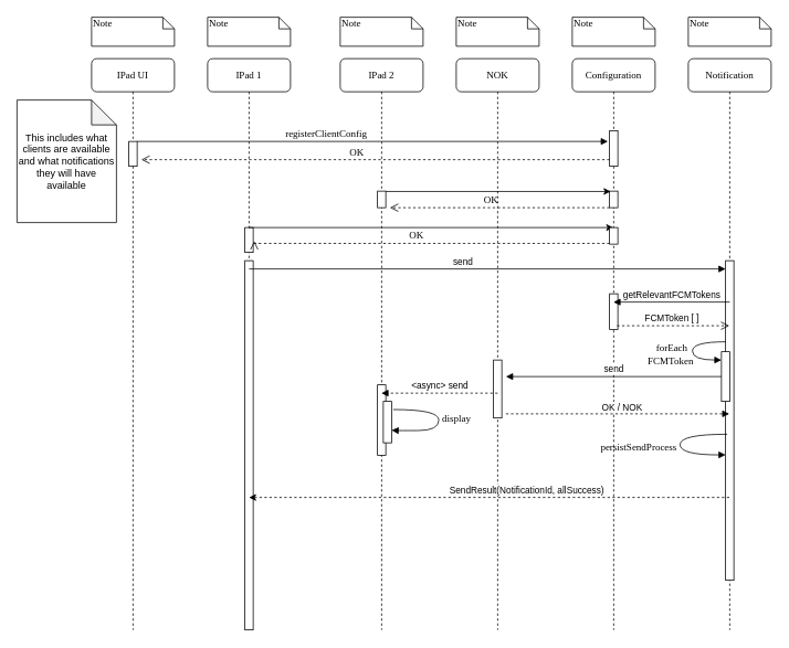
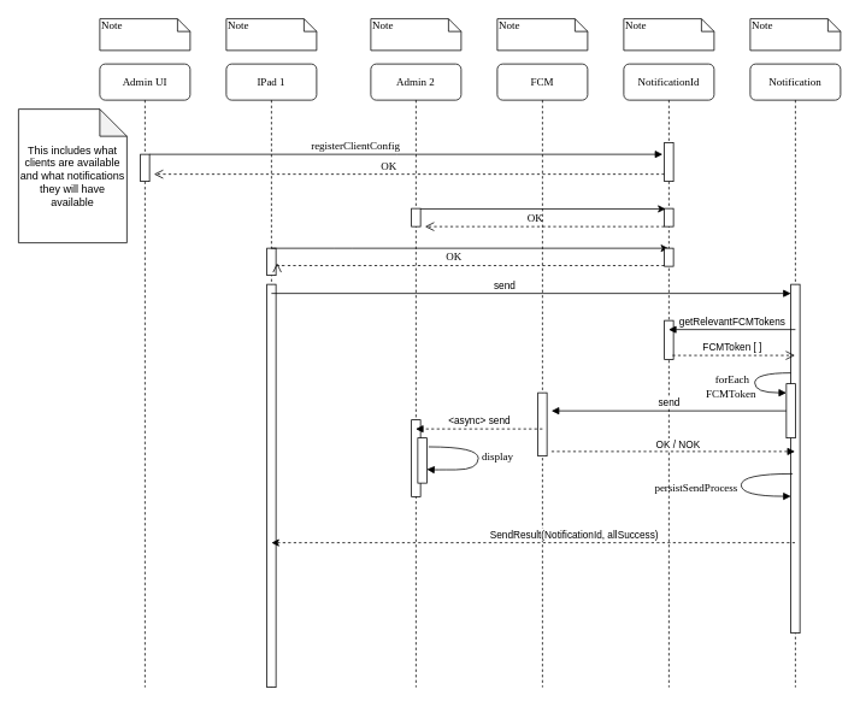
  <mxCell id="0" />
  <mxCell id="1" parent="0" />
  <mxCell id="2" value="IPad 1" style="shape=umlLifeline;perimeter=lifelinePerimeter;whiteSpace=wrap;html=1;container=1;collapsible=0;recursiveResize=0;outlineConnect=0;rounded=1;shadow=0;comic=0;labelBackgroundColor=none;strokeWidth=1;fontFamily=Verdana;fontSize=12;align=center;" parent="1" vertex="1"><mxGeometry x="250" y="70" width="100" height="690" as="geometry" /></mxCell>
  <mxCell id="3" value="" style="html=1;points=[];perimeter=orthogonalPerimeter;rounded=0;shadow=0;comic=0;labelBackgroundColor=none;strokeWidth=1;fontFamily=Verdana;fontSize=12;align=center;" parent="2" vertex="1"><mxGeometry x="45" y="204" width="10" height="30" as="geometry" /></mxCell>
  <mxCell id="4" value="" style="html=1;points=[];perimeter=orthogonalPerimeter;rounded=0;shadow=0;comic=0;labelBackgroundColor=none;strokeWidth=1;fontFamily=Verdana;fontSize=12;align=center;" parent="2" vertex="1"><mxGeometry x="45" y="244" width="10" height="446" as="geometry" /></mxCell>
  <mxCell id="5" value="send" style="html=1;verticalAlign=bottom;endArrow=block;" parent="2" target="24" edge="1"><mxGeometry x="-0.103" width="80" relative="1" as="geometry"><mxPoint x="50" y="254" as="sourcePoint" /><mxPoint x="620" y="254" as="targetPoint" /><mxPoint as="offset" /></mxGeometry></mxCell>
- <mxCell id="6" value="IPad 2" style="shape=umlLifeline;perimeter=lifelinePerimeter;whiteSpace=wrap;html=1;container=1;collapsible=0;recursiveResize=0;outlineConnect=0;rounded=1;shadow=0;comic=0;labelBackgroundColor=none;strokeWidth=1;fontFamily=Verdana;fontSize=12;align=center;" parent="1" vertex="1"><mxGeometry x="410" y="70" width="100" height="690" as="geometry" /></mxCell>
+ <mxCell id="6" value="Admin 2" style="shape=umlLifeline;perimeter=lifelinePerimeter;whiteSpace=wrap;html=1;container=1;collapsible=0;recursiveResize=0;outlineConnect=0;rounded=1;shadow=0;comic=0;labelBackgroundColor=none;strokeWidth=1;fontFamily=Verdana;fontSize=12;align=center;" parent="1" vertex="1"><mxGeometry x="410" y="70" width="100" height="690" as="geometry" /></mxCell>
  <mxCell id="7" value="" style="html=1;points=[];perimeter=orthogonalPerimeter;rounded=0;shadow=0;comic=0;labelBackgroundColor=none;strokeWidth=1;fontFamily=Verdana;fontSize=12;align=center;" parent="6" vertex="1"><mxGeometry x="45" y="160" width="10" height="20" as="geometry" /></mxCell>
- <mxCell id="8" value="NOK" style="shape=umlLifeline;perimeter=lifelinePerimeter;whiteSpace=wrap;html=1;container=1;collapsible=0;recursiveResize=0;outlineConnect=0;rounded=1;shadow=0;comic=0;labelBackgroundColor=none;strokeWidth=1;fontFamily=Verdana;fontSize=12;align=center;" parent="1" vertex="1"><mxGeometry x="550" y="70" width="100" height="690" as="geometry" /></mxCell>
+ <mxCell id="8" value="FCM" style="shape=umlLifeline;perimeter=lifelinePerimeter;whiteSpace=wrap;html=1;container=1;collapsible=0;recursiveResize=0;outlineConnect=0;rounded=1;shadow=0;comic=0;labelBackgroundColor=none;strokeWidth=1;fontFamily=Verdana;fontSize=12;align=center;" parent="1" vertex="1"><mxGeometry x="550" y="70" width="100" height="690" as="geometry" /></mxCell>
  <mxCell id="9" value="" style="html=1;points=[];perimeter=orthogonalPerimeter;rounded=0;shadow=0;comic=0;labelBackgroundColor=none;strokeWidth=1;fontFamily=Verdana;fontSize=12;align=center;" parent="8" vertex="1"><mxGeometry x="45" y="364" width="10" height="70" as="geometry" /></mxCell>
- <mxCell id="10" value="Configuration" style="shape=umlLifeline;perimeter=lifelinePerimeter;whiteSpace=wrap;html=1;container=1;collapsible=0;recursiveResize=0;outlineConnect=0;rounded=1;shadow=0;comic=0;labelBackgroundColor=none;strokeWidth=1;fontFamily=Verdana;fontSize=12;align=center;" parent="1" vertex="1"><mxGeometry x="690" y="70" width="100" height="690" as="geometry" /></mxCell>
+ <mxCell id="10" value="NotificationId" style="shape=umlLifeline;perimeter=lifelinePerimeter;whiteSpace=wrap;html=1;container=1;collapsible=0;recursiveResize=0;outlineConnect=0;rounded=1;shadow=0;comic=0;labelBackgroundColor=none;strokeWidth=1;fontFamily=Verdana;fontSize=12;align=center;" parent="1" vertex="1"><mxGeometry x="690" y="70" width="100" height="690" as="geometry" /></mxCell>
  <mxCell id="11" value="" style="html=1;points=[];perimeter=orthogonalPerimeter;rounded=0;shadow=0;comic=0;labelBackgroundColor=none;strokeWidth=1;fontFamily=Verdana;fontSize=12;align=center;" parent="10" vertex="1"><mxGeometry x="45" y="284" width="10" height="43" as="geometry" /></mxCell>
  <mxCell id="12" value="Notification" style="shape=umlLifeline;perimeter=lifelinePerimeter;whiteSpace=wrap;html=1;container=1;collapsible=0;recursiveResize=0;outlineConnect=0;rounded=1;shadow=0;comic=0;labelBackgroundColor=none;strokeWidth=1;fontFamily=Verdana;fontSize=12;align=center;" parent="1" vertex="1"><mxGeometry x="830" y="70" width="100" height="690" as="geometry" /></mxCell>
- <mxCell id="13" value="IPad UI" style="shape=umlLifeline;perimeter=lifelinePerimeter;whiteSpace=wrap;html=1;container=1;collapsible=0;recursiveResize=0;outlineConnect=0;rounded=1;shadow=0;comic=0;labelBackgroundColor=none;strokeWidth=1;fontFamily=Verdana;fontSize=12;align=center;" parent="1" vertex="1"><mxGeometry x="110" y="70" width="100" height="690" as="geometry" /></mxCell>
+ <mxCell id="13" value="Admin UI" style="shape=umlLifeline;perimeter=lifelinePerimeter;whiteSpace=wrap;html=1;container=1;collapsible=0;recursiveResize=0;outlineConnect=0;rounded=1;shadow=0;comic=0;labelBackgroundColor=none;strokeWidth=1;fontFamily=Verdana;fontSize=12;align=center;" parent="1" vertex="1"><mxGeometry x="110" y="70" width="100" height="690" as="geometry" /></mxCell>
  <mxCell id="14" value="" style="html=1;points=[];perimeter=orthogonalPerimeter;rounded=0;shadow=0;comic=0;labelBackgroundColor=none;strokeWidth=1;fontFamily=Verdana;fontSize=12;align=center;" parent="13" vertex="1"><mxGeometry x="45" y="100" width="10" height="30" as="geometry" /></mxCell>
  <mxCell id="15" value="OK" style="html=1;verticalAlign=bottom;endArrow=open;dashed=1;endSize=8;labelBackgroundColor=none;fontFamily=Verdana;fontSize=12;edgeStyle=elbowEdgeStyle;elbow=vertical;" parent="1" edge="1"><mxGeometry x="0.08" relative="1" as="geometry"><mxPoint x="170" y="192" as="targetPoint" /><Array as="points"><mxPoint x="680" y="192" /><mxPoint x="710" y="192" /></Array><mxPoint x="735" y="192" as="sourcePoint" /><mxPoint as="offset" /></mxGeometry></mxCell>
  <mxCell id="16" value="Note" style="shape=note;whiteSpace=wrap;html=1;size=14;verticalAlign=top;align=left;spacingTop=-6;rounded=0;shadow=0;comic=0;labelBackgroundColor=none;strokeWidth=1;fontFamily=Verdana;fontSize=12" parent="1" vertex="1"><mxGeometry x="110" y="20" width="100" height="35" as="geometry" /></mxCell>
  <mxCell id="17" value="Note" style="shape=note;whiteSpace=wrap;html=1;size=14;verticalAlign=top;align=left;spacingTop=-6;rounded=0;shadow=0;comic=0;labelBackgroundColor=none;strokeWidth=1;fontFamily=Verdana;fontSize=12" parent="1" vertex="1"><mxGeometry x="250" y="20" width="100" height="35" as="geometry" /></mxCell>
  <mxCell id="18" value="Note" style="shape=note;whiteSpace=wrap;html=1;size=14;verticalAlign=top;align=left;spacingTop=-6;rounded=0;shadow=0;comic=0;labelBackgroundColor=none;strokeWidth=1;fontFamily=Verdana;fontSize=12" parent="1" vertex="1"><mxGeometry x="410" y="20" width="100" height="35" as="geometry" /></mxCell>
  <mxCell id="19" value="Note" style="shape=note;whiteSpace=wrap;html=1;size=14;verticalAlign=top;align=left;spacingTop=-6;rounded=0;shadow=0;comic=0;labelBackgroundColor=none;strokeWidth=1;fontFamily=Verdana;fontSize=12" parent="1" vertex="1"><mxGeometry x="550" y="20" width="100" height="35" as="geometry" /></mxCell>
  <mxCell id="20" value="Note" style="shape=note;whiteSpace=wrap;html=1;size=14;verticalAlign=top;align=left;spacingTop=-6;rounded=0;shadow=0;comic=0;labelBackgroundColor=none;strokeWidth=1;fontFamily=Verdana;fontSize=12" parent="1" vertex="1"><mxGeometry x="690" y="20" width="100" height="35" as="geometry" /></mxCell>
  <mxCell id="21" value="Note" style="shape=note;whiteSpace=wrap;html=1;size=14;verticalAlign=top;align=left;spacingTop=-6;rounded=0;shadow=0;comic=0;labelBackgroundColor=none;strokeWidth=1;fontFamily=Verdana;fontSize=12" parent="1" vertex="1"><mxGeometry x="830" y="20" width="100" height="35" as="geometry" /></mxCell>
  <mxCell id="22" value="" style="html=1;points=[];perimeter=orthogonalPerimeter;rounded=0;shadow=0;comic=0;labelBackgroundColor=none;strokeWidth=1;fontFamily=Verdana;fontSize=12;align=center;" parent="1" vertex="1"><mxGeometry x="735" y="157" width="10" height="43" as="geometry" /></mxCell>
  <mxCell id="23" value="registerClientConfig" style="html=1;verticalAlign=bottom;endArrow=block;labelBackgroundColor=none;fontFamily=Verdana;fontSize=12;edgeStyle=elbowEdgeStyle;elbow=vertical;" parent="1" source="14" edge="1"><mxGeometry x="-0.198" relative="1" as="geometry"><mxPoint x="230" y="180" as="sourcePoint" /><mxPoint x="733" y="170" as="targetPoint" /><mxPoint as="offset" /></mxGeometry></mxCell>
  <mxCell id="24" value="" style="html=1;points=[];perimeter=orthogonalPerimeter;rounded=0;shadow=0;comic=0;labelBackgroundColor=none;strokeWidth=1;fontFamily=Verdana;fontSize=12;align=center;" parent="1" vertex="1"><mxGeometry x="875" y="314" width="10" height="386" as="geometry" /></mxCell>
  <mxCell id="25" value="getRelevantFCMTokens" style="html=1;verticalAlign=bottom;endArrow=block;" parent="1" edge="1"><mxGeometry x="0.001" width="80" relative="1" as="geometry"><mxPoint x="880" y="364" as="sourcePoint" /><mxPoint x="739.667" y="364" as="targetPoint" /><mxPoint as="offset" /></mxGeometry></mxCell>
  <mxCell id="26" value="FCMToken [ ]" style="html=1;verticalAlign=bottom;endArrow=open;dashed=1;endSize=8;exitX=0.9;exitY=0.898;exitDx=0;exitDy=0;exitPerimeter=0;" parent="1" source="11" edge="1"><mxGeometry x="-0.026" relative="1" as="geometry"><mxPoint x="610" y="454" as="sourcePoint" /><mxPoint x="879.5" y="392.614" as="targetPoint" /><mxPoint as="offset" /></mxGeometry></mxCell>
  <mxCell id="27" value="forEach &lt;br&gt;FCMToken&amp;nbsp;" style="html=1;verticalAlign=bottom;endArrow=block;labelBackgroundColor=none;fontFamily=Verdana;fontSize=12;elbow=vertical;edgeStyle=orthogonalEdgeStyle;curved=1;" parent="1" source="24" target="28" edge="1"><mxGeometry x="0.278" y="-27" relative="1" as="geometry"><mxPoint x="865.003" y="412" as="sourcePoint" /><mxPoint x="870.003" y="450.333" as="targetPoint" /><Array as="points"><mxPoint x="835" y="412" /><mxPoint x="835" y="434" /></Array><mxPoint x="-25" y="-17" as="offset" /></mxGeometry></mxCell>
  <mxCell id="28" value="" style="html=1;points=[];perimeter=orthogonalPerimeter;rounded=0;shadow=0;comic=0;labelBackgroundColor=none;strokeWidth=1;fontFamily=Verdana;fontSize=12;align=center;" parent="1" vertex="1"><mxGeometry x="870" y="424" width="10" height="60" as="geometry" /></mxCell>
  <mxCell id="29" value="send" style="html=1;verticalAlign=bottom;endArrow=block;" parent="1" source="28" edge="1"><mxGeometry width="80" relative="1" as="geometry"><mxPoint x="530" y="454" as="sourcePoint" /><mxPoint x="610" y="454" as="targetPoint" /></mxGeometry></mxCell>
  <mxCell id="30" value="" style="html=1;points=[];perimeter=orthogonalPerimeter;rounded=0;shadow=0;comic=0;labelBackgroundColor=none;strokeWidth=1;fontFamily=Verdana;fontSize=12;align=center;" parent="1" vertex="1"><mxGeometry x="455" y="464" width="10" height="85" as="geometry" /></mxCell>
  <mxCell id="31" value="&amp;lt;async&amp;gt; send" style="html=1;verticalAlign=bottom;endArrow=block;dashed=1;" parent="1" edge="1"><mxGeometry width="80" relative="1" as="geometry"><mxPoint x="600" y="474" as="sourcePoint" /><mxPoint x="459.667" y="474" as="targetPoint" /></mxGeometry></mxCell>
  <mxCell id="32" value="" style="html=1;points=[];perimeter=orthogonalPerimeter;rounded=0;shadow=0;comic=0;labelBackgroundColor=none;strokeWidth=1;fontFamily=Verdana;fontSize=12;align=center;" parent="1" vertex="1"><mxGeometry x="462" y="484" width="10" height="50" as="geometry" /></mxCell>
  <mxCell id="33" value="display" style="html=1;verticalAlign=bottom;endArrow=block;labelBackgroundColor=none;fontFamily=Verdana;fontSize=12;elbow=vertical;edgeStyle=orthogonalEdgeStyle;curved=1;entryX=0.9;entryY=0.887;entryPerimeter=0;exitX=1.038;exitY=0.345;exitPerimeter=0;entryDx=0;entryDy=0;" parent="1" edge="1"><mxGeometry x="0.095" y="21" relative="1" as="geometry"><mxPoint x="474.003" y="493.83" as="sourcePoint" /><mxPoint x="472" y="518.77" as="targetPoint" /><Array as="points"><mxPoint x="529" y="494.16" /><mxPoint x="529" y="519.16" /><mxPoint x="479" y="519.16" /></Array><mxPoint as="offset" /></mxGeometry></mxCell>
  <mxCell id="34" value="OK / NOK" style="html=1;verticalAlign=bottom;endArrow=block;dashed=1;" parent="1" edge="1"><mxGeometry x="0.039" y="-1" width="80" relative="1" as="geometry"><mxPoint x="610" y="499" as="sourcePoint" /><mxPoint x="879.5" y="499" as="targetPoint" /><mxPoint as="offset" /></mxGeometry></mxCell>
  <mxCell id="35" value="This includes what clients are available and what notifications they will have available" style="shape=note;whiteSpace=wrap;html=1;backgroundOutline=1;darkOpacity=0.05;" parent="1" vertex="1"><mxGeometry x="20" y="120" width="120" height="148" as="geometry" /></mxCell>
  <mxCell id="36" value="" style="html=1;points=[];perimeter=orthogonalPerimeter;rounded=0;shadow=0;comic=0;labelBackgroundColor=none;strokeWidth=1;fontFamily=Verdana;fontSize=12;align=center;" vertex="1" parent="1"><mxGeometry x="735" y="230" width="10" height="20" as="geometry" /></mxCell>
  <mxCell id="37" value="" style="endArrow=classic;html=1;entryX=0.133;entryY=0.022;entryDx=0;entryDy=0;entryPerimeter=0;" edge="1" parent="1" source="7" target="36"><mxGeometry width="50" height="50" relative="1" as="geometry"><mxPoint x="470" y="280" as="sourcePoint" /><mxPoint x="520" y="230" as="targetPoint" /></mxGeometry></mxCell>
  <mxCell id="38" value="" style="endArrow=classic;html=1;" edge="1" parent="1"><mxGeometry width="50" height="50" relative="1" as="geometry"><mxPoint x="299.667" y="274" as="sourcePoint" /><mxPoint x="739.5" y="274" as="targetPoint" /><Array as="points"><mxPoint x="380" y="274" /></Array></mxGeometry></mxCell>
  <mxCell id="39" value="" style="html=1;points=[];perimeter=orthogonalPerimeter;rounded=0;shadow=0;comic=0;labelBackgroundColor=none;strokeWidth=1;fontFamily=Verdana;fontSize=12;align=center;" vertex="1" parent="1"><mxGeometry x="735" y="274" width="10" height="20" as="geometry" /></mxCell>
  <mxCell id="40" value="OK" style="html=1;verticalAlign=bottom;endArrow=open;dashed=1;endSize=8;labelBackgroundColor=none;fontFamily=Verdana;fontSize=12;edgeStyle=elbowEdgeStyle;elbow=vertical;entryX=1.133;entryY=0.55;entryDx=0;entryDy=0;entryPerimeter=0;" edge="1" parent="1" target="3"><mxGeometry x="0.08" relative="1" as="geometry"><mxPoint x="170" y="293.17" as="targetPoint" /><Array as="points"><mxPoint x="680" y="293.17" /><mxPoint x="710" y="293.17" /></Array><mxPoint x="735" y="293.17" as="sourcePoint" /><mxPoint as="offset" /></mxGeometry></mxCell>
  <mxCell id="41" value="OK" style="html=1;verticalAlign=bottom;endArrow=open;dashed=1;endSize=8;labelBackgroundColor=none;fontFamily=Verdana;fontSize=12;edgeStyle=elbowEdgeStyle;elbow=vertical;" edge="1" parent="1"><mxGeometry x="0.08" relative="1" as="geometry"><mxPoint x="470" y="250" as="targetPoint" /><Array as="points"><mxPoint x="680" y="250" /><mxPoint x="710" y="250" /></Array><mxPoint x="735" y="250" as="sourcePoint" /><mxPoint as="offset" /></mxGeometry></mxCell>
  <mxCell id="42" value="persistSendProcess" style="html=1;verticalAlign=bottom;endArrow=block;labelBackgroundColor=none;fontFamily=Verdana;fontSize=12;elbow=vertical;edgeStyle=orthogonalEdgeStyle;curved=1;entryX=0.9;entryY=0.887;entryPerimeter=0;exitX=1.038;exitY=0.345;exitPerimeter=0;entryDx=0;entryDy=0;" edge="1" parent="1"><mxGeometry x="0.197" y="-50" relative="1" as="geometry"><mxPoint x="877.003" y="523.66" as="sourcePoint" /><mxPoint x="875" y="548.6" as="targetPoint" /><Array as="points"><mxPoint x="820" y="524" /><mxPoint x="820" y="549" /></Array><mxPoint x="-50" y="-50" as="offset" /></mxGeometry></mxCell>
  <mxCell id="43" value="" style="endArrow=classic;html=1;dashed=1;" edge="1" parent="1" source="12"><mxGeometry width="50" height="50" relative="1" as="geometry"><mxPoint x="550" y="560" as="sourcePoint" /><mxPoint x="300" y="600" as="targetPoint" /><Array as="points"><mxPoint x="790" y="600" /></Array></mxGeometry></mxCell>
  <mxCell id="44" value="SendResult(NotificationId, allSuccess)" style="edgeLabel;html=1;align=center;verticalAlign=middle;resizable=0;points=[];" vertex="1" connectable="0" parent="43"><mxGeometry x="-0.155" relative="1" as="geometry"><mxPoint y="-10" as="offset" /></mxGeometry></mxCell>
